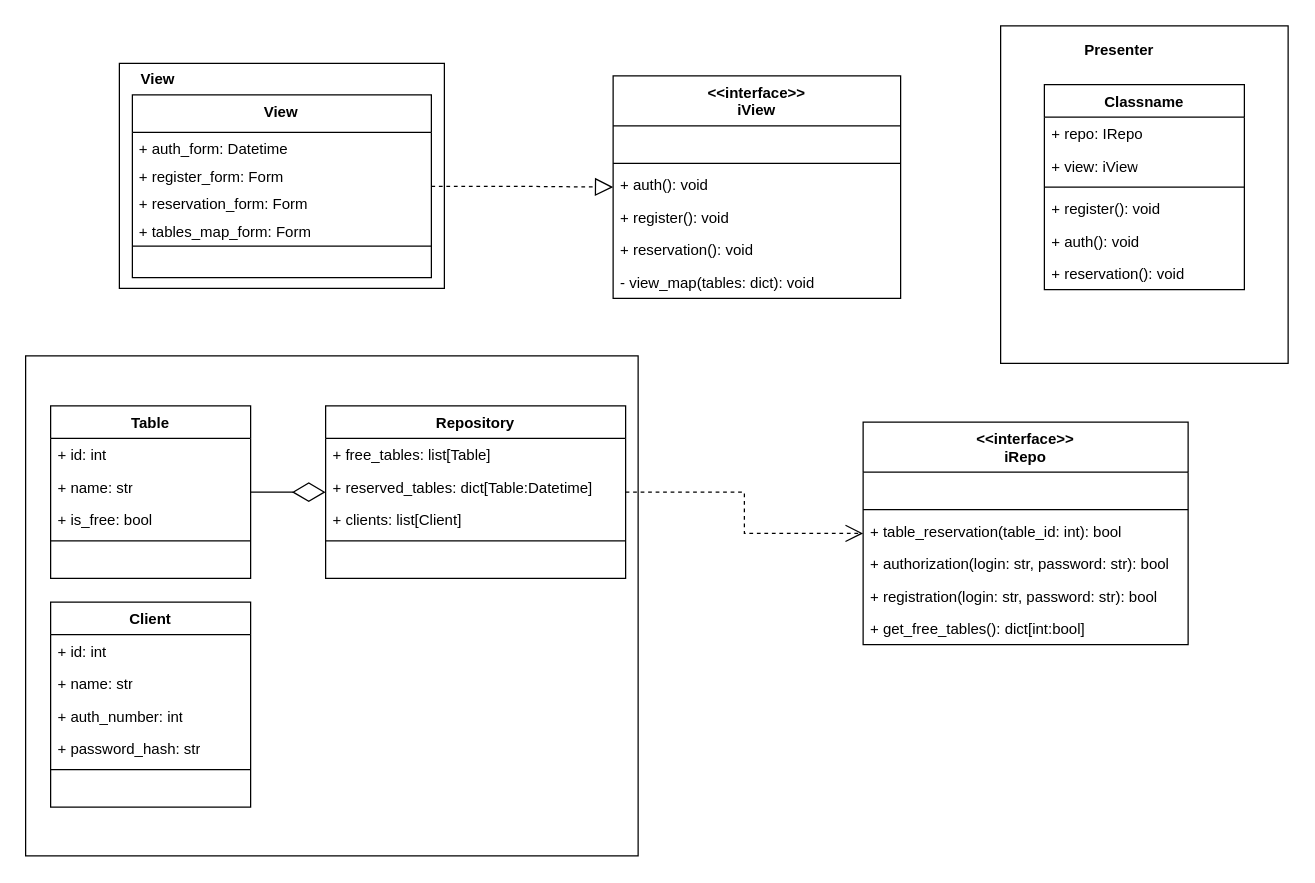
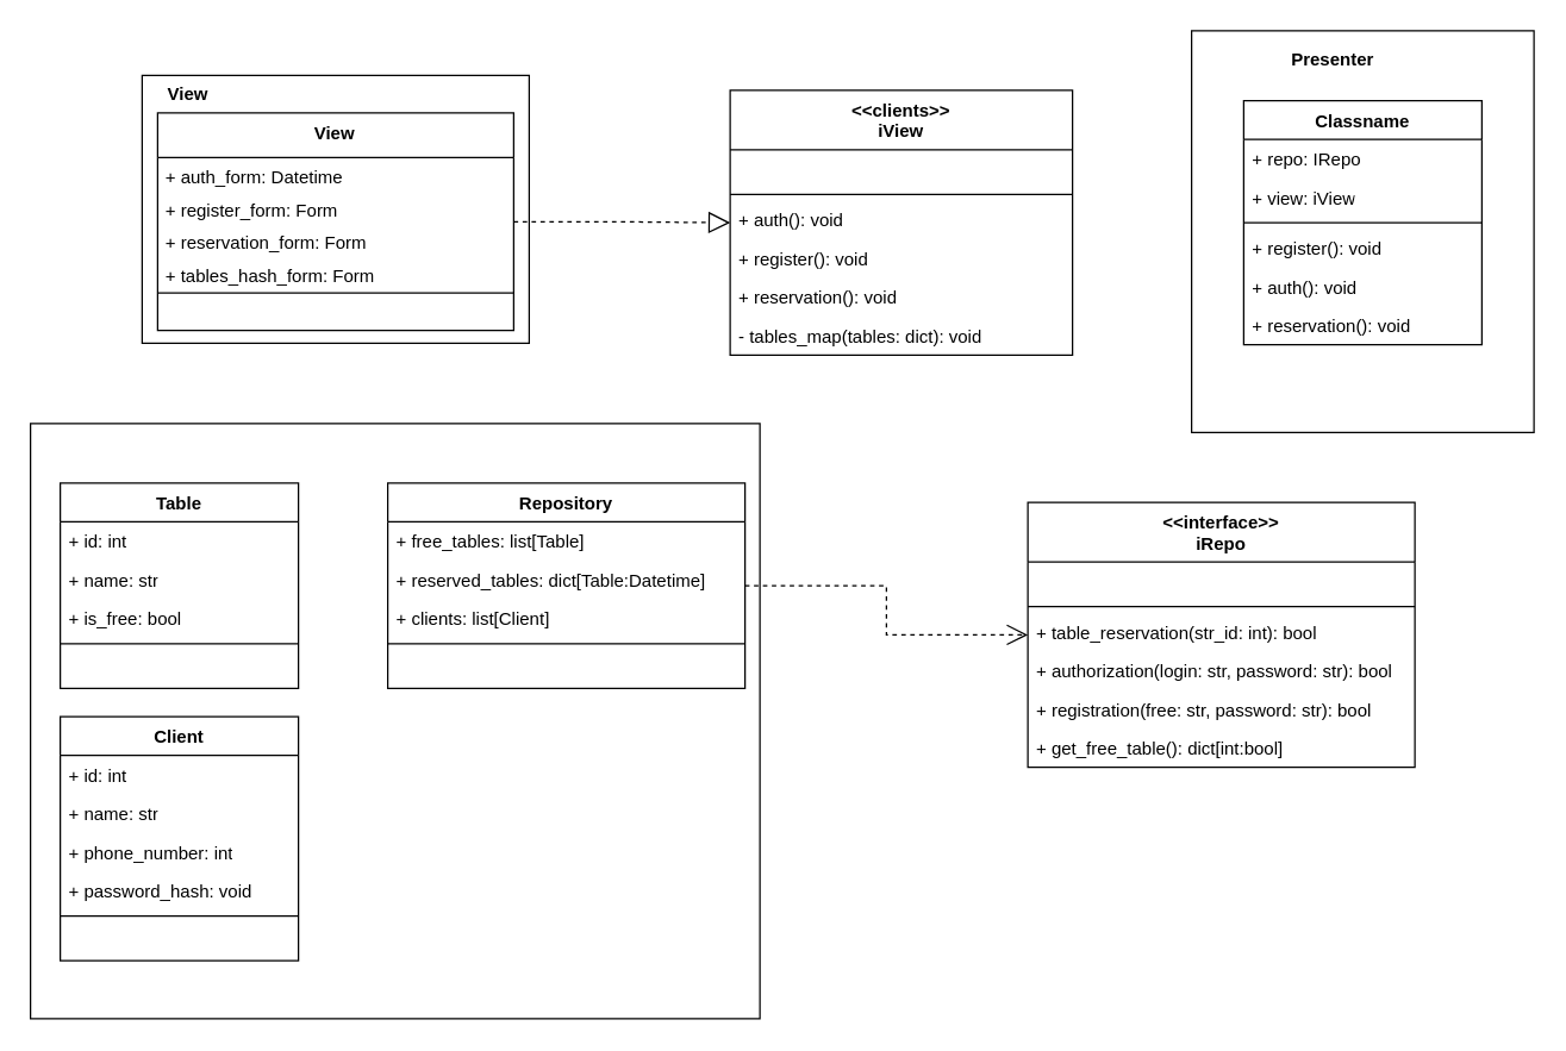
  <mxCell id="0" />
  <mxCell id="1" parent="0" />
  <mxCell id="2" value="" style="group" vertex="1" connectable="0" parent="1"><mxGeometry x="800" y="20" width="230" height="495" as="geometry" /></mxCell>
  <mxCell id="3" value="" style="rounded=0;whiteSpace=wrap;html=1;container=0;" parent="2" vertex="1"><mxGeometry width="230" height="270" as="geometry" /></mxCell>
  <mxCell id="4" value="&lt;b&gt;Presenter&lt;/b&gt;" style="text;html=1;strokeColor=none;fillColor=none;align=center;verticalAlign=middle;whiteSpace=wrap;rounded=0;container=0;" parent="2" vertex="1"><mxGeometry x="65" y="5" width="60" height="30" as="geometry" /></mxCell>
  <mxCell id="5" value="" style="line;strokeWidth=1;fillColor=none;align=left;verticalAlign=middle;spacingTop=-1;spacingLeft=3;spacingRight=3;rotatable=0;labelPosition=right;points=[];portConstraint=eastwest;strokeColor=inherit;container=0;" parent="2" vertex="1"><mxGeometry x="45" y="125" width="160" height="8" as="geometry" /></mxCell>
  <mxCell id="6" value="Classname" style="swimlane;fontStyle=1;align=center;verticalAlign=top;childLayout=stackLayout;horizontal=1;startSize=26;horizontalStack=0;resizeParent=1;resizeParentMax=0;resizeLast=0;collapsible=1;marginBottom=0;whiteSpace=wrap;html=1;" vertex="1" parent="2"><mxGeometry x="35" y="47" width="160" height="164" as="geometry" /></mxCell>
  <mxCell id="7" value="+ repo: IRepo" style="text;strokeColor=none;fillColor=none;align=left;verticalAlign=top;spacingLeft=4;spacingRight=4;overflow=hidden;rotatable=0;points=[[0,0.5],[1,0.5]];portConstraint=eastwest;whiteSpace=wrap;html=1;container=0;" parent="6" vertex="1"><mxGeometry y="26" width="160" height="26" as="geometry" /></mxCell>
  <mxCell id="8" value="+ view: iView" style="text;strokeColor=none;fillColor=none;align=left;verticalAlign=top;spacingLeft=4;spacingRight=4;overflow=hidden;rotatable=0;points=[[0,0.5],[1,0.5]];portConstraint=eastwest;whiteSpace=wrap;html=1;container=0;" parent="6" vertex="1"><mxGeometry y="52" width="160" height="26" as="geometry" /></mxCell>
  <mxCell id="9" value="" style="line;strokeWidth=1;fillColor=none;align=left;verticalAlign=middle;spacingTop=-1;spacingLeft=3;spacingRight=3;rotatable=0;labelPosition=right;points=[];portConstraint=eastwest;strokeColor=inherit;" vertex="1" parent="6"><mxGeometry y="78" width="160" height="8" as="geometry" /></mxCell>
  <mxCell id="10" value="+ register(): void" style="text;strokeColor=none;fillColor=none;align=left;verticalAlign=top;spacingLeft=4;spacingRight=4;overflow=hidden;rotatable=0;points=[[0,0.5],[1,0.5]];portConstraint=eastwest;whiteSpace=wrap;html=1;container=0;" vertex="1" parent="6"><mxGeometry y="86" width="160" height="26" as="geometry" /></mxCell>
  <mxCell id="11" value="+ auth(): void" style="text;strokeColor=none;fillColor=none;align=left;verticalAlign=top;spacingLeft=4;spacingRight=4;overflow=hidden;rotatable=0;points=[[0,0.5],[1,0.5]];portConstraint=eastwest;whiteSpace=wrap;html=1;container=0;" parent="6" vertex="1"><mxGeometry y="112" width="160" height="26" as="geometry" /></mxCell>
  <mxCell id="12" value="+ reservation(): void" style="text;strokeColor=none;fillColor=none;align=left;verticalAlign=top;spacingLeft=4;spacingRight=4;overflow=hidden;rotatable=0;points=[[0,0.5],[1,0.5]];portConstraint=eastwest;whiteSpace=wrap;html=1;container=0;" vertex="1" parent="6"><mxGeometry y="138" width="160" height="26" as="geometry" /></mxCell>
  <mxCell id="13" value="&amp;lt;&amp;lt;interface&amp;gt;&amp;gt;&lt;br&gt;iRepo" style="swimlane;fontStyle=1;align=center;verticalAlign=top;childLayout=stackLayout;horizontal=1;startSize=40;horizontalStack=0;resizeParent=1;resizeParentMax=0;resizeLast=0;collapsible=1;marginBottom=0;whiteSpace=wrap;html=1;" parent="2" vertex="1"><mxGeometry x="-110" y="317" width="260" height="178" as="geometry" /></mxCell>
  <mxCell id="14" value="&amp;nbsp;" style="text;strokeColor=none;fillColor=none;align=left;verticalAlign=top;spacingLeft=4;spacingRight=4;overflow=hidden;rotatable=0;points=[[0,0.5],[1,0.5]];portConstraint=eastwest;whiteSpace=wrap;html=1;" parent="13" vertex="1"><mxGeometry y="40" width="260" height="26" as="geometry" /></mxCell>
  <mxCell id="15" value="" style="line;strokeWidth=1;fillColor=none;align=left;verticalAlign=middle;spacingTop=-1;spacingLeft=3;spacingRight=3;rotatable=0;labelPosition=right;points=[];portConstraint=eastwest;strokeColor=inherit;" parent="13" vertex="1"><mxGeometry y="66" width="260" height="8" as="geometry" /></mxCell>
- <mxCell id="16" value="+ table_reservation(table_id: int): bool" style="text;strokeColor=none;fillColor=none;align=left;verticalAlign=top;spacingLeft=4;spacingRight=4;overflow=hidden;rotatable=0;points=[[0,0.5],[1,0.5]];portConstraint=eastwest;whiteSpace=wrap;html=1;" parent="13" vertex="1"><mxGeometry y="74" width="260" height="26" as="geometry" /></mxCell>
+ <mxCell id="16" value="+ table_reservation(str_id: int): bool" style="text;strokeColor=none;fillColor=none;align=left;verticalAlign=top;spacingLeft=4;spacingRight=4;overflow=hidden;rotatable=0;points=[[0,0.5],[1,0.5]];portConstraint=eastwest;whiteSpace=wrap;html=1;" parent="13" vertex="1"><mxGeometry y="74" width="260" height="26" as="geometry" /></mxCell>
  <mxCell id="17" value="+ authorization(login: str, password: str): bool" style="text;strokeColor=none;fillColor=none;align=left;verticalAlign=top;spacingLeft=4;spacingRight=4;overflow=hidden;rotatable=0;points=[[0,0.5],[1,0.5]];portConstraint=eastwest;whiteSpace=wrap;html=1;" vertex="1" parent="13"><mxGeometry y="100" width="260" height="26" as="geometry" /></mxCell>
- <mxCell id="18" value="+ registration(login: str, password: str): bool" style="text;strokeColor=none;fillColor=none;align=left;verticalAlign=top;spacingLeft=4;spacingRight=4;overflow=hidden;rotatable=0;points=[[0,0.5],[1,0.5]];portConstraint=eastwest;whiteSpace=wrap;html=1;" vertex="1" parent="13"><mxGeometry y="126" width="260" height="26" as="geometry" /></mxCell>
- <mxCell id="19" value="+ get_free_tables(): dict[int:bool]" style="text;strokeColor=none;fillColor=none;align=left;verticalAlign=top;spacingLeft=4;spacingRight=4;overflow=hidden;rotatable=0;points=[[0,0.5],[1,0.5]];portConstraint=eastwest;whiteSpace=wrap;html=1;" vertex="1" parent="13"><mxGeometry y="152" width="260" height="26" as="geometry" /></mxCell>
+ <mxCell id="18" value="+ registration(free: str, password: str): bool" style="text;strokeColor=none;fillColor=none;align=left;verticalAlign=top;spacingLeft=4;spacingRight=4;overflow=hidden;rotatable=0;points=[[0,0.5],[1,0.5]];portConstraint=eastwest;whiteSpace=wrap;html=1;" vertex="1" parent="13"><mxGeometry y="126" width="260" height="26" as="geometry" /></mxCell>
+ <mxCell id="19" value="+ get_free_table(): dict[int:bool]" style="text;strokeColor=none;fillColor=none;align=left;verticalAlign=top;spacingLeft=4;spacingRight=4;overflow=hidden;rotatable=0;points=[[0,0.5],[1,0.5]];portConstraint=eastwest;whiteSpace=wrap;html=1;" vertex="1" parent="13"><mxGeometry y="152" width="260" height="26" as="geometry" /></mxCell>
  <mxCell id="20" value="" style="group" vertex="1" connectable="0" parent="1"><mxGeometry x="20" y="284" width="490" height="400" as="geometry" /></mxCell>
  <mxCell id="21" value="" style="group" vertex="1" connectable="0" parent="20"><mxGeometry width="490" height="400" as="geometry" /></mxCell>
  <mxCell id="22" value="" style="rounded=0;whiteSpace=wrap;html=1;" parent="21" vertex="1"><mxGeometry width="490" height="400" as="geometry" /></mxCell>
  <mxCell id="23" value="Repository" style="swimlane;fontStyle=1;align=center;verticalAlign=top;childLayout=stackLayout;horizontal=1;startSize=26;horizontalStack=0;resizeParent=1;resizeParentMax=0;resizeLast=0;collapsible=1;marginBottom=0;whiteSpace=wrap;html=1;" parent="21" vertex="1"><mxGeometry x="240" y="40" width="240" height="138" as="geometry" /></mxCell>
  <mxCell id="24" value="+ free_tables: list[Table]" style="text;strokeColor=none;fillColor=none;align=left;verticalAlign=top;spacingLeft=4;spacingRight=4;overflow=hidden;rotatable=0;points=[[0,0.5],[1,0.5]];portConstraint=eastwest;whiteSpace=wrap;html=1;" parent="23" vertex="1"><mxGeometry y="26" width="240" height="26" as="geometry" /></mxCell>
  <mxCell id="25" value="+ reserved_tables: dict[Table:Datetime]" style="text;strokeColor=none;fillColor=none;align=left;verticalAlign=top;spacingLeft=4;spacingRight=4;overflow=hidden;rotatable=0;points=[[0,0.5],[1,0.5]];portConstraint=eastwest;whiteSpace=wrap;html=1;" vertex="1" parent="23"><mxGeometry y="52" width="240" height="26" as="geometry" /></mxCell>
  <mxCell id="26" value="+ clients: list[Client]" style="text;strokeColor=none;fillColor=none;align=left;verticalAlign=top;spacingLeft=4;spacingRight=4;overflow=hidden;rotatable=0;points=[[0,0.5],[1,0.5]];portConstraint=eastwest;whiteSpace=wrap;html=1;" parent="23" vertex="1"><mxGeometry y="78" width="240" height="26" as="geometry" /></mxCell>
  <mxCell id="27" value="" style="line;strokeWidth=1;fillColor=none;align=left;verticalAlign=middle;spacingTop=-1;spacingLeft=3;spacingRight=3;rotatable=0;labelPosition=right;points=[];portConstraint=eastwest;strokeColor=inherit;" parent="23" vertex="1"><mxGeometry y="104" width="240" height="8" as="geometry" /></mxCell>
  <mxCell id="28" value="&amp;nbsp;" style="text;strokeColor=none;fillColor=none;align=left;verticalAlign=top;spacingLeft=4;spacingRight=4;overflow=hidden;rotatable=0;points=[[0,0.5],[1,0.5]];portConstraint=eastwest;whiteSpace=wrap;html=1;" parent="23" vertex="1"><mxGeometry y="112" width="240" height="26" as="geometry" /></mxCell>
  <mxCell id="29" value="Client" style="swimlane;fontStyle=1;align=center;verticalAlign=top;childLayout=stackLayout;horizontal=1;startSize=26;horizontalStack=0;resizeParent=1;resizeParentMax=0;resizeLast=0;collapsible=1;marginBottom=0;whiteSpace=wrap;html=1;" parent="21" vertex="1"><mxGeometry x="20" y="197" width="160" height="164" as="geometry" /></mxCell>
  <mxCell id="30" value="+ id: int" style="text;strokeColor=none;fillColor=none;align=left;verticalAlign=top;spacingLeft=4;spacingRight=4;overflow=hidden;rotatable=0;points=[[0,0.5],[1,0.5]];portConstraint=eastwest;whiteSpace=wrap;html=1;" parent="29" vertex="1"><mxGeometry y="26" width="160" height="26" as="geometry" /></mxCell>
  <mxCell id="31" value="+ name: str" style="text;strokeColor=none;fillColor=none;align=left;verticalAlign=top;spacingLeft=4;spacingRight=4;overflow=hidden;rotatable=0;points=[[0,0.5],[1,0.5]];portConstraint=eastwest;whiteSpace=wrap;html=1;" vertex="1" parent="29"><mxGeometry y="52" width="160" height="26" as="geometry" /></mxCell>
- <mxCell id="32" value="+ auth_number: int" style="text;strokeColor=none;fillColor=none;align=left;verticalAlign=top;spacingLeft=4;spacingRight=4;overflow=hidden;rotatable=0;points=[[0,0.5],[1,0.5]];portConstraint=eastwest;whiteSpace=wrap;html=1;" vertex="1" parent="29"><mxGeometry y="78" width="160" height="26" as="geometry" /></mxCell>
- <mxCell id="33" value="+ password_hash: str" style="text;strokeColor=none;fillColor=none;align=left;verticalAlign=top;spacingLeft=4;spacingRight=4;overflow=hidden;rotatable=0;points=[[0,0.5],[1,0.5]];portConstraint=eastwest;whiteSpace=wrap;html=1;" vertex="1" parent="29"><mxGeometry y="104" width="160" height="26" as="geometry" /></mxCell>
+ <mxCell id="32" value="+ phone_number: int" style="text;strokeColor=none;fillColor=none;align=left;verticalAlign=top;spacingLeft=4;spacingRight=4;overflow=hidden;rotatable=0;points=[[0,0.5],[1,0.5]];portConstraint=eastwest;whiteSpace=wrap;html=1;" vertex="1" parent="29"><mxGeometry y="78" width="160" height="26" as="geometry" /></mxCell>
+ <mxCell id="33" value="+ password_hash: void" style="text;strokeColor=none;fillColor=none;align=left;verticalAlign=top;spacingLeft=4;spacingRight=4;overflow=hidden;rotatable=0;points=[[0,0.5],[1,0.5]];portConstraint=eastwest;whiteSpace=wrap;html=1;" vertex="1" parent="29"><mxGeometry y="104" width="160" height="26" as="geometry" /></mxCell>
  <mxCell id="34" value="" style="line;strokeWidth=1;fillColor=none;align=left;verticalAlign=middle;spacingTop=-1;spacingLeft=3;spacingRight=3;rotatable=0;labelPosition=right;points=[];portConstraint=eastwest;strokeColor=inherit;" parent="29" vertex="1"><mxGeometry y="130" width="160" height="8" as="geometry" /></mxCell>
  <mxCell id="35" value="&amp;nbsp;" style="text;strokeColor=none;fillColor=none;align=left;verticalAlign=top;spacingLeft=4;spacingRight=4;overflow=hidden;rotatable=0;points=[[0,0.5],[1,0.5]];portConstraint=eastwest;whiteSpace=wrap;html=1;" parent="29" vertex="1"><mxGeometry y="138" width="160" height="26" as="geometry" /></mxCell>
  <mxCell id="36" value="Table" style="swimlane;fontStyle=1;align=center;verticalAlign=top;childLayout=stackLayout;horizontal=1;startSize=26;horizontalStack=0;resizeParent=1;resizeParentMax=0;resizeLast=0;collapsible=1;marginBottom=0;whiteSpace=wrap;html=1;" parent="20" vertex="1"><mxGeometry x="20" y="40" width="160" height="138" as="geometry" /></mxCell>
  <mxCell id="37" value="+ id: int" style="text;strokeColor=none;fillColor=none;align=left;verticalAlign=top;spacingLeft=4;spacingRight=4;overflow=hidden;rotatable=0;points=[[0,0.5],[1,0.5]];portConstraint=eastwest;whiteSpace=wrap;html=1;" parent="36" vertex="1"><mxGeometry y="26" width="160" height="26" as="geometry" /></mxCell>
  <mxCell id="38" value="+ name: str" style="text;strokeColor=none;fillColor=none;align=left;verticalAlign=top;spacingLeft=4;spacingRight=4;overflow=hidden;rotatable=0;points=[[0,0.5],[1,0.5]];portConstraint=eastwest;whiteSpace=wrap;html=1;" vertex="1" parent="36"><mxGeometry y="52" width="160" height="26" as="geometry" /></mxCell>
  <mxCell id="39" value="+ is_free: bool" style="text;strokeColor=none;fillColor=none;align=left;verticalAlign=top;spacingLeft=4;spacingRight=4;overflow=hidden;rotatable=0;points=[[0,0.5],[1,0.5]];portConstraint=eastwest;whiteSpace=wrap;html=1;fontStyle=0" vertex="1" parent="36"><mxGeometry y="78" width="160" height="26" as="geometry" /></mxCell>
  <mxCell id="40" value="" style="line;strokeWidth=1;fillColor=none;align=left;verticalAlign=middle;spacingTop=-1;spacingLeft=3;spacingRight=3;rotatable=0;labelPosition=right;points=[];portConstraint=eastwest;strokeColor=inherit;" parent="36" vertex="1"><mxGeometry y="104" width="160" height="8" as="geometry" /></mxCell>
  <mxCell id="41" value="&amp;nbsp;" style="text;strokeColor=none;fillColor=none;align=left;verticalAlign=top;spacingLeft=4;spacingRight=4;overflow=hidden;rotatable=0;points=[[0,0.5],[1,0.5]];portConstraint=eastwest;whiteSpace=wrap;html=1;" parent="36" vertex="1"><mxGeometry y="112" width="160" height="26" as="geometry" /></mxCell>
- <mxCell id="42" value="" style="endArrow=diamondThin;endFill=0;endSize=24;html=1;rounded=0;edgeStyle=orthogonalEdgeStyle;" edge="1" parent="20" source="36" target="23"><mxGeometry width="160" relative="1" as="geometry"><mxPoint x="260" y="120" as="sourcePoint" /><mxPoint x="420" y="120" as="targetPoint" /></mxGeometry></mxCell>
  <mxCell id="43" value="" style="group" parent="1" vertex="1" connectable="0"><mxGeometry x="95" y="60" width="260" height="170" as="geometry" /></mxCell>
  <mxCell id="44" value="" style="rounded=0;whiteSpace=wrap;html=1;" parent="43" vertex="1"><mxGeometry y="-10" width="260" height="180" as="geometry" /></mxCell>
  <mxCell id="45" value="&lt;b&gt;View&lt;/b&gt;" style="text;html=1;strokeColor=none;fillColor=none;align=center;verticalAlign=middle;whiteSpace=wrap;rounded=0;" parent="43" vertex="1"><mxGeometry y="-10" width="62.4" height="25.263" as="geometry" /></mxCell>
  <mxCell id="46" value="View" style="swimlane;fontStyle=1;align=center;verticalAlign=top;childLayout=stackLayout;horizontal=1;startSize=30;horizontalStack=0;resizeParent=1;resizeParentMax=0;resizeLast=0;collapsible=1;marginBottom=0;whiteSpace=wrap;html=1;" vertex="1" parent="43"><mxGeometry x="10.4" y="15.263" width="239.2" height="146.211" as="geometry" /></mxCell>
  <mxCell id="47" value="+ auth_form: Datetime" style="text;strokeColor=none;fillColor=none;align=left;verticalAlign=top;spacingLeft=4;spacingRight=4;overflow=hidden;rotatable=0;points=[[0,0.5],[1,0.5]];portConstraint=eastwest;whiteSpace=wrap;html=1;" vertex="1" parent="46"><mxGeometry y="30" width="239.2" height="21.895" as="geometry" /></mxCell>
  <mxCell id="48" value="+ register_form: Form" style="text;strokeColor=none;fillColor=none;align=left;verticalAlign=top;spacingLeft=4;spacingRight=4;overflow=hidden;rotatable=0;points=[[0,0.5],[1,0.5]];portConstraint=eastwest;whiteSpace=wrap;html=1;" vertex="1" parent="46"><mxGeometry y="51.895" width="239.2" height="21.895" as="geometry" /></mxCell>
  <mxCell id="49" value="+ reservation_form: Form" style="text;strokeColor=none;fillColor=none;align=left;verticalAlign=top;spacingLeft=4;spacingRight=4;overflow=hidden;rotatable=0;points=[[0,0.5],[1,0.5]];portConstraint=eastwest;whiteSpace=wrap;html=1;" vertex="1" parent="46"><mxGeometry y="73.789" width="239.2" height="21.895" as="geometry" /></mxCell>
- <mxCell id="50" value="+ tables_map_form: Form" style="text;strokeColor=none;fillColor=none;align=left;verticalAlign=top;spacingLeft=4;spacingRight=4;overflow=hidden;rotatable=0;points=[[0,0.5],[1,0.5]];portConstraint=eastwest;whiteSpace=wrap;html=1;" vertex="1" parent="46"><mxGeometry y="95.684" width="239.2" height="21.895" as="geometry" /></mxCell>
+ <mxCell id="50" value="+ tables_hash_form: Form" style="text;strokeColor=none;fillColor=none;align=left;verticalAlign=top;spacingLeft=4;spacingRight=4;overflow=hidden;rotatable=0;points=[[0,0.5],[1,0.5]];portConstraint=eastwest;whiteSpace=wrap;html=1;" vertex="1" parent="46"><mxGeometry y="95.684" width="239.2" height="21.895" as="geometry" /></mxCell>
  <mxCell id="51" value="" style="line;strokeWidth=1;fillColor=none;align=left;verticalAlign=middle;spacingTop=-1;spacingLeft=3;spacingRight=3;rotatable=0;labelPosition=right;points=[];portConstraint=eastwest;strokeColor=inherit;" vertex="1" parent="46"><mxGeometry y="117.579" width="239.2" height="6.737" as="geometry" /></mxCell>
  <mxCell id="52" value="&amp;nbsp;" style="text;strokeColor=none;fillColor=none;align=left;verticalAlign=top;spacingLeft=4;spacingRight=4;overflow=hidden;rotatable=0;points=[[0,0.5],[1,0.5]];portConstraint=eastwest;whiteSpace=wrap;html=1;" vertex="1" parent="46"><mxGeometry y="124.316" width="239.2" height="21.895" as="geometry" /></mxCell>
- <mxCell id="53" value="&amp;lt;&amp;lt;interface&amp;gt;&amp;gt;&lt;br&gt;iView" style="swimlane;fontStyle=1;align=center;verticalAlign=top;childLayout=stackLayout;horizontal=1;startSize=40;horizontalStack=0;resizeParent=1;resizeParentMax=0;resizeLast=0;collapsible=1;marginBottom=0;whiteSpace=wrap;html=1;" parent="1" vertex="1"><mxGeometry x="490" y="60" width="230" height="178" as="geometry" /></mxCell>
+ <mxCell id="53" value="&amp;lt;&amp;lt;clients&amp;gt;&amp;gt;&lt;br&gt;iView" style="swimlane;fontStyle=1;align=center;verticalAlign=top;childLayout=stackLayout;horizontal=1;startSize=40;horizontalStack=0;resizeParent=1;resizeParentMax=0;resizeLast=0;collapsible=1;marginBottom=0;whiteSpace=wrap;html=1;" parent="1" vertex="1"><mxGeometry x="490" y="60" width="230" height="178" as="geometry" /></mxCell>
  <mxCell id="54" value="&amp;nbsp;" style="text;strokeColor=none;fillColor=none;align=left;verticalAlign=top;spacingLeft=4;spacingRight=4;overflow=hidden;rotatable=0;points=[[0,0.5],[1,0.5]];portConstraint=eastwest;whiteSpace=wrap;html=1;" parent="53" vertex="1"><mxGeometry y="40" width="230" height="26" as="geometry" /></mxCell>
  <mxCell id="55" value="" style="line;strokeWidth=1;fillColor=none;align=left;verticalAlign=middle;spacingTop=-1;spacingLeft=3;spacingRight=3;rotatable=0;labelPosition=right;points=[];portConstraint=eastwest;strokeColor=inherit;" parent="53" vertex="1"><mxGeometry y="66" width="230" height="8" as="geometry" /></mxCell>
  <mxCell id="56" value="+ auth(): void" style="text;strokeColor=none;fillColor=none;align=left;verticalAlign=top;spacingLeft=4;spacingRight=4;overflow=hidden;rotatable=0;points=[[0,0.5],[1,0.5]];portConstraint=eastwest;whiteSpace=wrap;html=1;" parent="53" vertex="1"><mxGeometry y="74" width="230" height="26" as="geometry" /></mxCell>
  <mxCell id="57" value="+ register(): void" style="text;strokeColor=none;fillColor=none;align=left;verticalAlign=top;spacingLeft=4;spacingRight=4;overflow=hidden;rotatable=0;points=[[0,0.5],[1,0.5]];portConstraint=eastwest;whiteSpace=wrap;html=1;" vertex="1" parent="53"><mxGeometry y="100" width="230" height="26" as="geometry" /></mxCell>
  <mxCell id="58" value="+&amp;nbsp;reservation(): void" style="text;strokeColor=none;fillColor=none;align=left;verticalAlign=top;spacingLeft=4;spacingRight=4;overflow=hidden;rotatable=0;points=[[0,0.5],[1,0.5]];portConstraint=eastwest;whiteSpace=wrap;html=1;" vertex="1" parent="53"><mxGeometry y="126" width="230" height="26" as="geometry" /></mxCell>
- <mxCell id="59" value="- view_map(tables: dict): void" style="text;strokeColor=none;fillColor=none;align=left;verticalAlign=top;spacingLeft=4;spacingRight=4;overflow=hidden;rotatable=0;points=[[0,0.5],[1,0.5]];portConstraint=eastwest;whiteSpace=wrap;html=1;" vertex="1" parent="53"><mxGeometry y="152" width="230" height="26" as="geometry" /></mxCell>
+ <mxCell id="59" value="- tables_map(tables: dict): void" style="text;strokeColor=none;fillColor=none;align=left;verticalAlign=top;spacingLeft=4;spacingRight=4;overflow=hidden;rotatable=0;points=[[0,0.5],[1,0.5]];portConstraint=eastwest;whiteSpace=wrap;html=1;" vertex="1" parent="53"><mxGeometry y="152" width="230" height="26" as="geometry" /></mxCell>
  <mxCell id="60" value="" style="endArrow=block;dashed=1;endFill=0;endSize=12;html=1;rounded=0;edgeStyle=orthogonalEdgeStyle;" parent="1" source="46" target="53" edge="1"><mxGeometry width="160" relative="1" as="geometry"><mxPoint x="395" y="145.059" as="sourcePoint" /><mxPoint x="660" y="164" as="targetPoint" /></mxGeometry></mxCell>
  <mxCell id="61" value="" style="endArrow=open;dashed=1;endFill=0;endSize=12;html=1;rounded=0;edgeStyle=orthogonalEdgeStyle;" parent="1" source="23" target="13" edge="1"><mxGeometry width="160" relative="1" as="geometry"><mxPoint x="455" y="139" as="sourcePoint" /><mxPoint x="540" y="139" as="targetPoint" /></mxGeometry></mxCell>
  <mxCell id="62" value="" style="text;strokeColor=none;fillColor=none;align=left;verticalAlign=middle;spacingTop=-1;spacingLeft=4;spacingRight=4;rotatable=0;labelPosition=right;points=[];portConstraint=eastwest;" vertex="1" parent="1"><mxGeometry x="530" y="234" width="20" height="14" as="geometry" /></mxCell>
